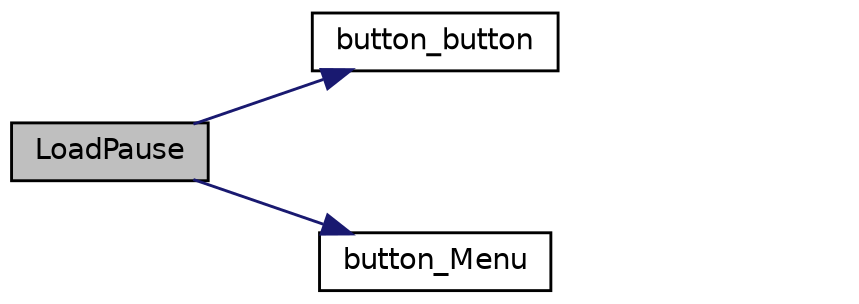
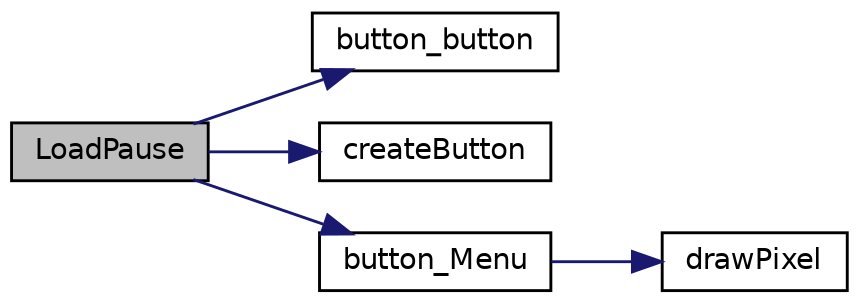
  digraph {
    rankdir=LR
    node [color=black fillcolor=white fontname=Helvetica fontsize=10 shape=record style=filled]
    edge [color=midnightblue fontname=Helvetica fontsize=10 labelfontname=Helvetica labelfontsize=10 style=solid]
    n1 [fillcolor=grey75 fontcolor=black height=0.2 label=LoadPause width=0.4]
    n2 [height=0.2 label=button_button width=0.4]
+   n3 [height=0.2 label=createButton width=0.4]
    n4 [height=0.2 label=button_Menu width=0.4]
+   n5 [height=0.2 label=drawPixel width=0.4]
    n1 -> n2
+   n1 -> n3
    n1 -> n4
+   n4 -> n5
  }
